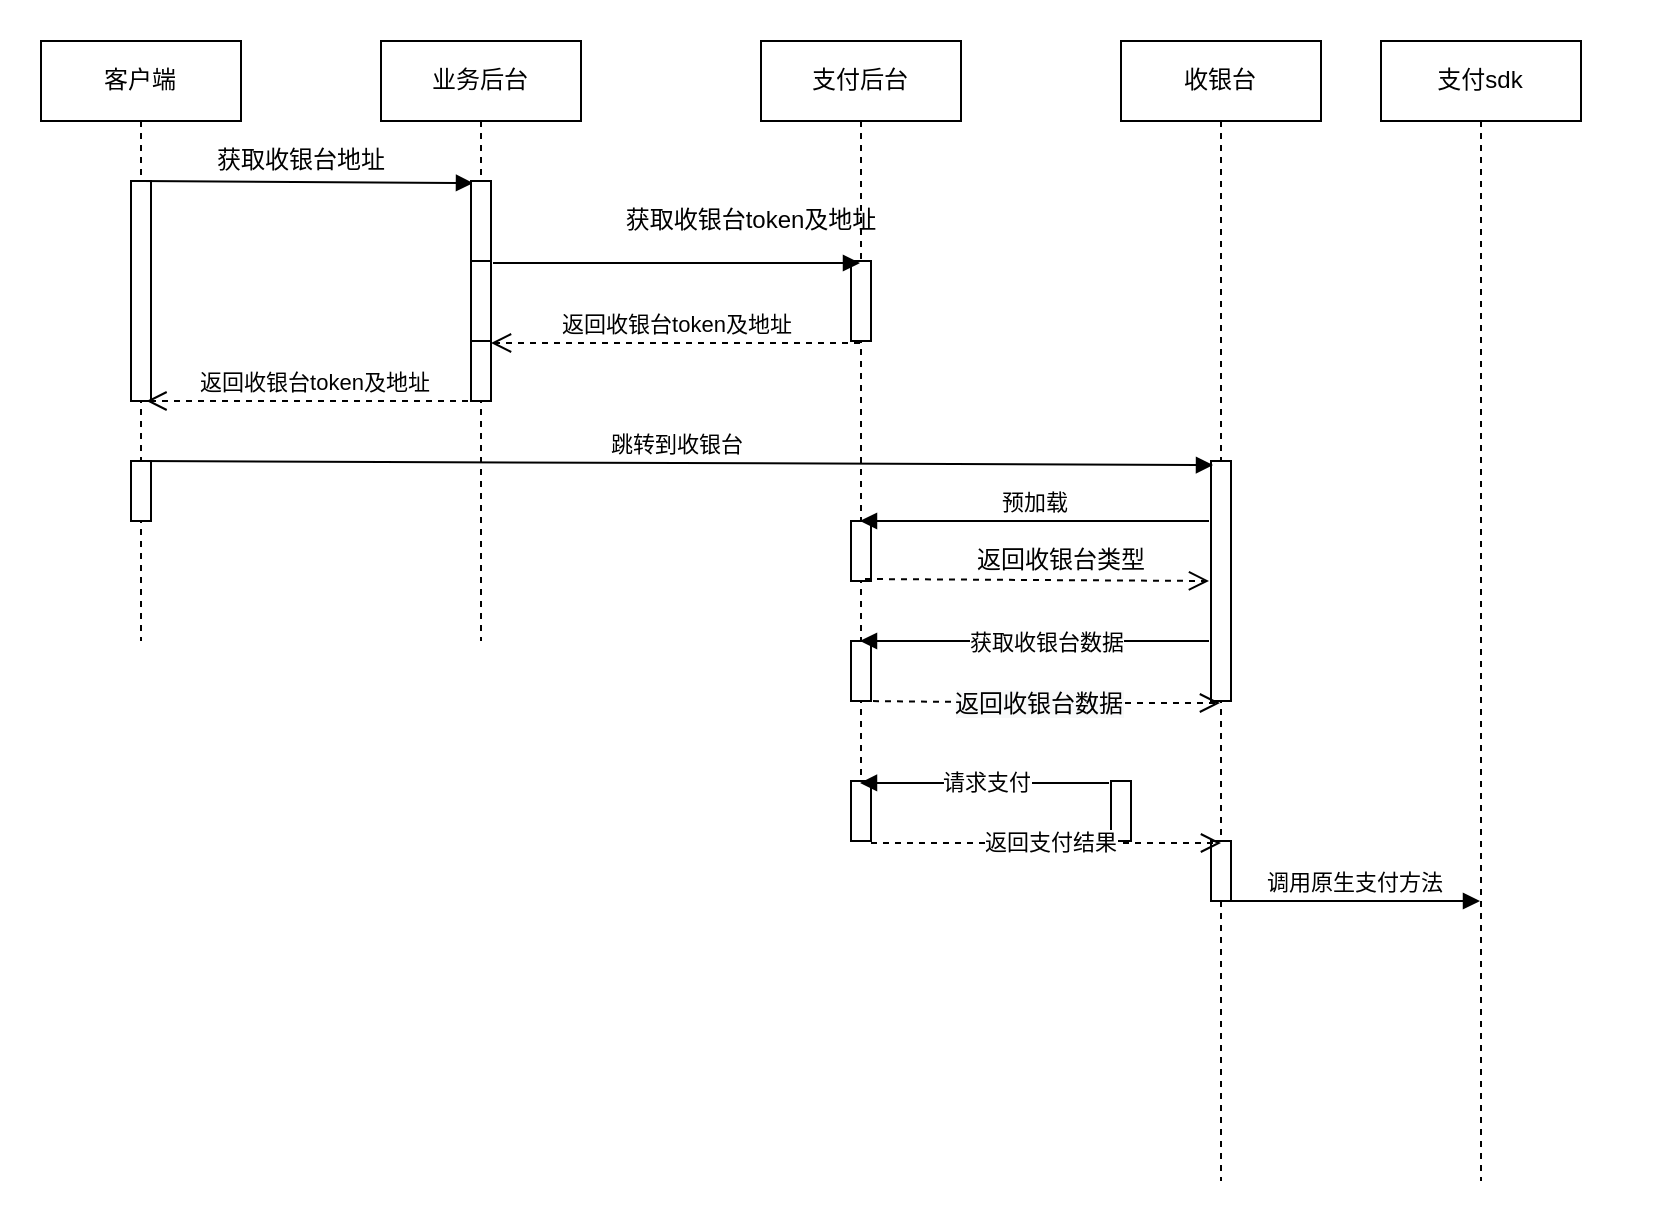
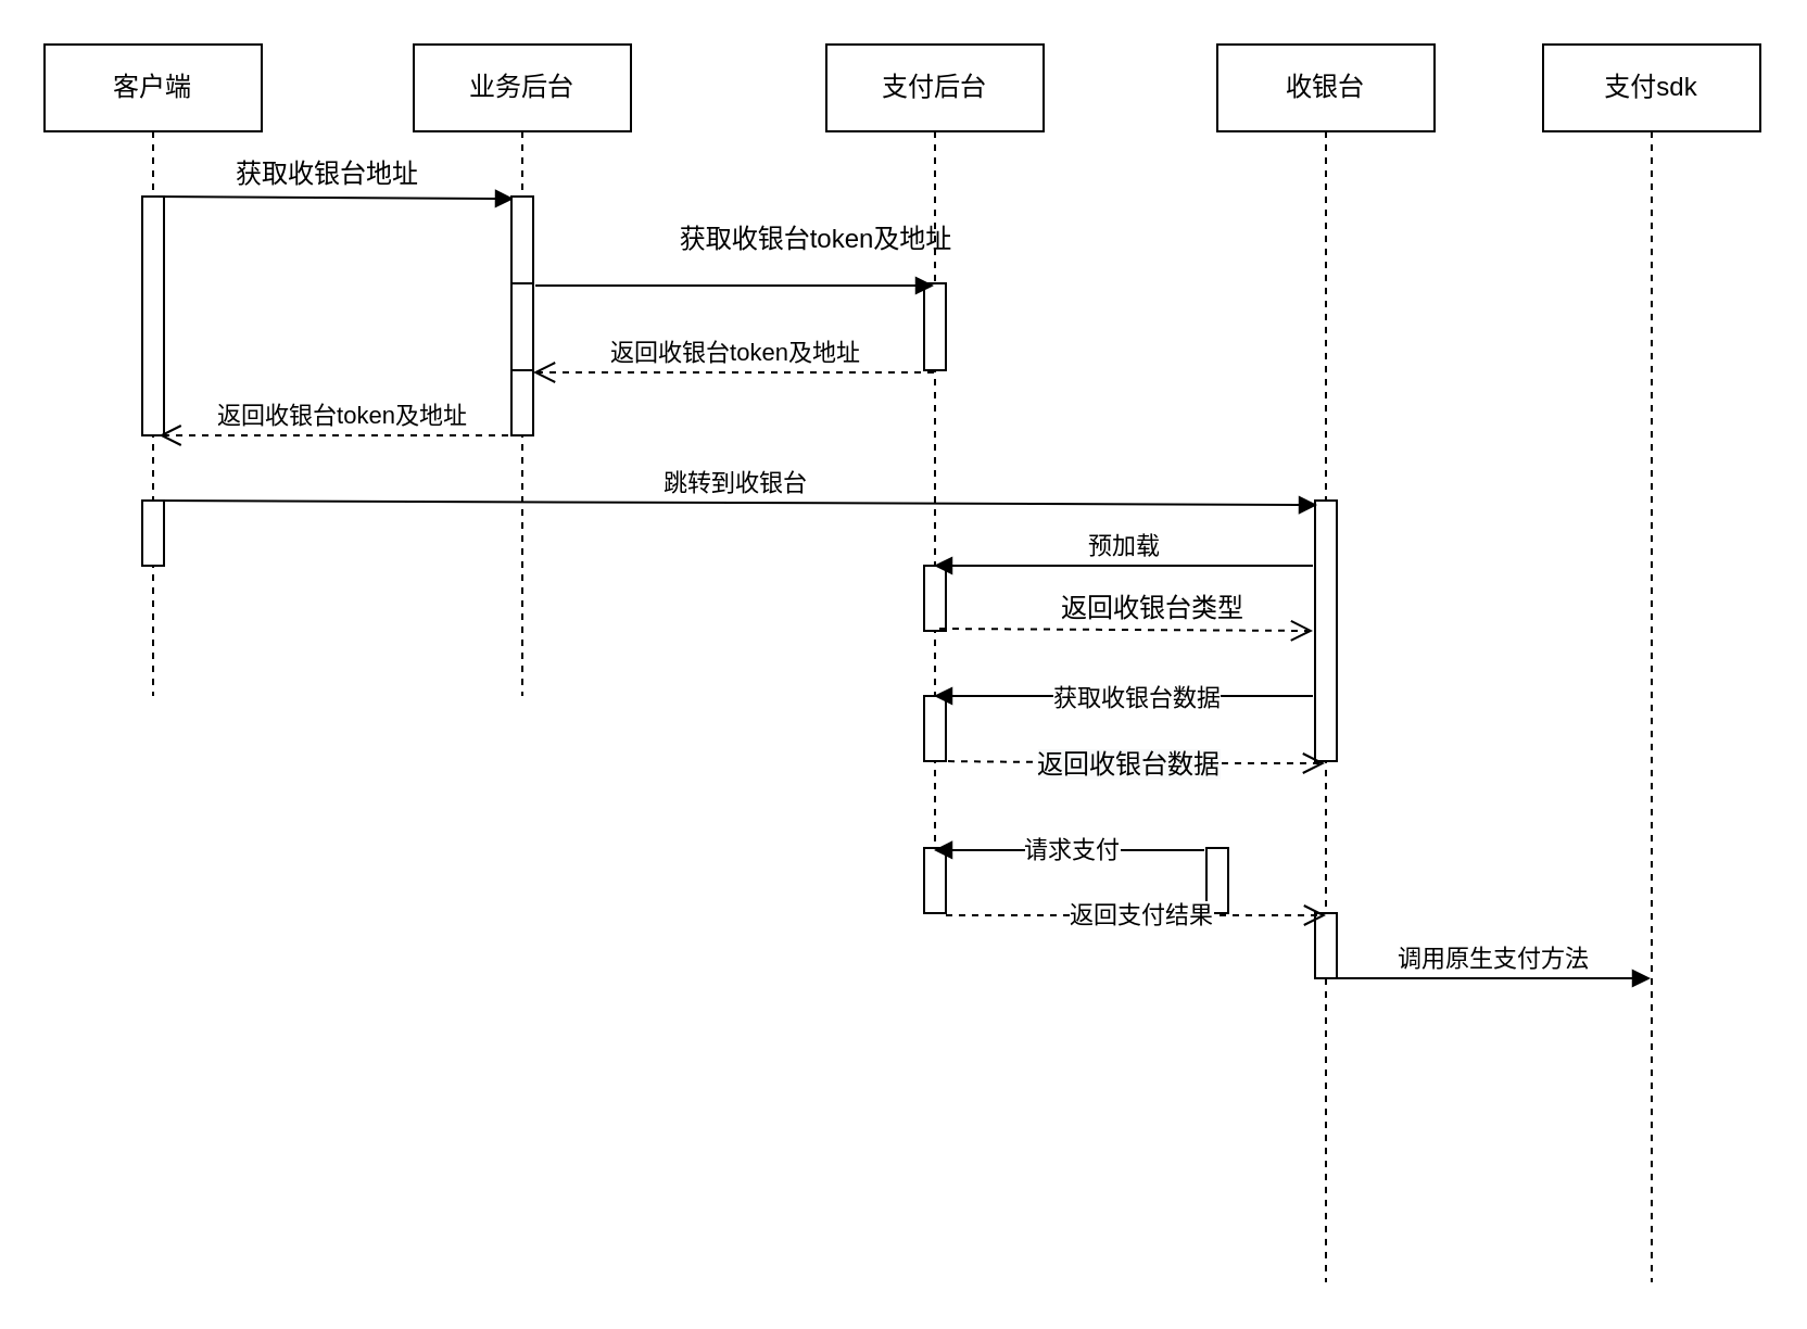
  <mxCell id="0" />
  <mxCell id="1" parent="0" />
  <mxCell id="2" value="客户端" style="shape=umlLifeline;perimeter=lifelinePerimeter;whiteSpace=wrap;html=1;container=1;collapsible=0;recursiveResize=0;outlineConnect=0;" vertex="1" parent="1"><mxGeometry x="20" y="20" width="100" height="300" as="geometry" /></mxCell>
  <mxCell id="3" value="" style="html=1;points=[];perimeter=orthogonalPerimeter;" vertex="1" parent="2"><mxGeometry x="45" y="70" width="10" height="110" as="geometry" /></mxCell>
  <mxCell id="4" value="&lt;span&gt;收银台&lt;/span&gt;" style="shape=umlLifeline;perimeter=lifelinePerimeter;whiteSpace=wrap;html=1;container=1;collapsible=0;recursiveResize=0;outlineConnect=0;" vertex="1" parent="1"><mxGeometry x="560" y="20" width="100" height="570" as="geometry" /></mxCell>
  <mxCell id="5" value="" style="html=1;points=[];perimeter=orthogonalPerimeter;" vertex="1" parent="4"><mxGeometry x="-5" y="370" width="10" height="30" as="geometry" /></mxCell>
  <mxCell id="6" value="" style="html=1;points=[];perimeter=orthogonalPerimeter;" vertex="1" parent="4"><mxGeometry x="45" y="400" width="10" height="30" as="geometry" /></mxCell>
  <mxCell id="7" value="" style="html=1;points=[];perimeter=orthogonalPerimeter;" vertex="1" parent="4"><mxGeometry x="45" y="210" width="10" height="120" as="geometry" /></mxCell>
  <mxCell id="8" value="&lt;span&gt;支付后台&lt;/span&gt;" style="shape=umlLifeline;perimeter=lifelinePerimeter;whiteSpace=wrap;html=1;container=1;collapsible=0;recursiveResize=0;outlineConnect=0;" vertex="1" parent="1"><mxGeometry x="380" y="20" width="100" height="400" as="geometry" /></mxCell>
  <mxCell id="9" value="" style="html=1;points=[];perimeter=orthogonalPerimeter;" vertex="1" parent="8"><mxGeometry x="45" y="110" width="10" height="40" as="geometry" /></mxCell>
  <mxCell id="10" value="" style="html=1;points=[];perimeter=orthogonalPerimeter;" vertex="1" parent="8"><mxGeometry x="45" y="240" width="10" height="30" as="geometry" /></mxCell>
  <mxCell id="11" value="" style="html=1;points=[];perimeter=orthogonalPerimeter;" vertex="1" parent="8"><mxGeometry x="45" y="300" width="10" height="30" as="geometry" /></mxCell>
  <mxCell id="12" value="" style="html=1;points=[];perimeter=orthogonalPerimeter;" vertex="1" parent="8"><mxGeometry x="45" y="370" width="10" height="30" as="geometry" /></mxCell>
  <mxCell id="13" value="" style="html=1;verticalAlign=bottom;endArrow=block;entryX=0.1;entryY=0.025;entryDx=0;entryDy=0;entryPerimeter=0;" edge="1" parent="1" target="15"><mxGeometry x="0.319" y="10" width="80" relative="1" as="geometry"><mxPoint x="70" y="90" as="sourcePoint" /><mxPoint x="150" y="90" as="targetPoint" /><mxPoint as="offset" /></mxGeometry></mxCell>
  <mxCell id="14" value="业务后台" style="shape=umlLifeline;perimeter=lifelinePerimeter;whiteSpace=wrap;html=1;container=1;collapsible=0;recursiveResize=0;outlineConnect=0;" vertex="1" parent="1"><mxGeometry x="190" y="20" width="100" height="300" as="geometry" /></mxCell>
  <mxCell id="15" value="" style="html=1;points=[];perimeter=orthogonalPerimeter;" vertex="1" parent="14"><mxGeometry x="45" y="70" width="10" height="40" as="geometry" /></mxCell>
  <mxCell id="16" value="" style="edgeStyle=orthogonalEdgeStyle;rounded=0;orthogonalLoop=1;jettySize=auto;html=1;" edge="1" parent="14" source="17" target="18"><mxGeometry relative="1" as="geometry" /></mxCell>
  <mxCell id="17" value="" style="html=1;points=[];perimeter=orthogonalPerimeter;" vertex="1" parent="14"><mxGeometry x="45" y="110" width="10" height="40" as="geometry" /></mxCell>
  <mxCell id="18" value="" style="html=1;points=[];perimeter=orthogonalPerimeter;" vertex="1" parent="14"><mxGeometry x="45" y="150" width="10" height="30" as="geometry" /></mxCell>
  <mxCell id="19" value="" style="html=1;verticalAlign=bottom;endArrow=block;exitX=1.1;exitY=0.025;exitDx=0;exitDy=0;exitPerimeter=0;" edge="1" parent="1" source="17" target="8"><mxGeometry x="0.319" y="10" width="80" relative="1" as="geometry"><mxPoint x="250" y="130" as="sourcePoint" /><mxPoint x="430" y="131" as="targetPoint" /><mxPoint as="offset" /></mxGeometry></mxCell>
  <mxCell id="20" value="获取收银台地址" style="text;html=1;resizable=0;autosize=1;align=center;verticalAlign=middle;points=[];fillColor=none;strokeColor=none;rounded=0;" vertex="1" parent="1"><mxGeometry x="100" y="70" width="100" height="20" as="geometry" /></mxCell>
  <mxCell id="21" value="获取收银台token及地址" style="text;html=1;resizable=0;autosize=1;align=center;verticalAlign=middle;points=[];fillColor=none;strokeColor=none;rounded=0;" vertex="1" parent="1"><mxGeometry x="305" y="100" width="140" height="20" as="geometry" /></mxCell>
  <mxCell id="22" value="返回收银台token及地址" style="html=1;verticalAlign=bottom;endArrow=open;dashed=1;endSize=8;entryX=1;entryY=1.025;entryDx=0;entryDy=0;entryPerimeter=0;" edge="1" parent="1" source="8" target="17"><mxGeometry relative="1" as="geometry"><mxPoint x="330" y="169.5" as="sourcePoint" /><mxPoint x="260" y="170" as="targetPoint" /></mxGeometry></mxCell>
  <mxCell id="23" value="返回收银台token及地址" style="html=1;verticalAlign=bottom;endArrow=open;dashed=1;endSize=8;entryX=1;entryY=1.025;entryDx=0;entryDy=0;entryPerimeter=0;" edge="1" parent="1" source="14"><mxGeometry relative="1" as="geometry"><mxPoint x="227.25" y="200" as="sourcePoint" /><mxPoint x="72.75" y="200" as="targetPoint" /></mxGeometry></mxCell>
  <mxCell id="24" value="" style="html=1;points=[];perimeter=orthogonalPerimeter;" vertex="1" parent="1"><mxGeometry x="65" y="230" width="10" height="30" as="geometry" /></mxCell>
  <mxCell id="25" value="跳转到收银台" style="html=1;verticalAlign=bottom;endArrow=block;exitX=0.5;exitY=0;exitDx=0;exitDy=0;exitPerimeter=0;entryX=0.1;entryY=0.017;entryDx=0;entryDy=0;entryPerimeter=0;" edge="1" parent="1" source="24" target="7"><mxGeometry width="80" relative="1" as="geometry"><mxPoint x="320" y="270" as="sourcePoint" /><mxPoint x="600" y="230" as="targetPoint" /></mxGeometry></mxCell>
  <mxCell id="26" value="预加载" style="html=1;verticalAlign=bottom;endArrow=block;exitX=-0.1;exitY=0.25;exitDx=0;exitDy=0;exitPerimeter=0;" edge="1" parent="1" source="7" target="8"><mxGeometry width="80" relative="1" as="geometry"><mxPoint x="600" y="259" as="sourcePoint" /><mxPoint x="615" y="260" as="targetPoint" /></mxGeometry></mxCell>
  <mxCell id="27" value="" style="html=1;verticalAlign=bottom;endArrow=open;dashed=1;endSize=8;exitX=0.7;exitY=0.967;exitDx=0;exitDy=0;exitPerimeter=0;entryX=-0.1;entryY=0.5;entryDx=0;entryDy=0;entryPerimeter=0;" edge="1" parent="1" source="10" target="7"><mxGeometry relative="1" as="geometry"><mxPoint x="540" y="290" as="sourcePoint" /><mxPoint x="600" y="290" as="targetPoint" /></mxGeometry></mxCell>
  <mxCell id="28" value="返回收银台类型" style="text;html=1;align=center;verticalAlign=middle;resizable=0;points=[];autosize=1;" vertex="1" parent="1"><mxGeometry x="480" y="270" width="100" height="20" as="geometry" /></mxCell>
  <mxCell id="29" value="获取收银台数据" style="html=1;verticalAlign=bottom;endArrow=block;exitX=-0.1;exitY=0.75;exitDx=0;exitDy=0;exitPerimeter=0;" edge="1" parent="1" source="7" target="8"><mxGeometry x="-0.07" y="10" width="80" relative="1" as="geometry"><mxPoint x="610" y="319" as="sourcePoint" /><mxPoint x="455" y="319" as="targetPoint" /><mxPoint as="offset" /></mxGeometry></mxCell>
  <mxCell id="30" value="&lt;span style=&quot;font-size: 12px ; background-color: rgb(248 , 249 , 250)&quot;&gt;返回收银台数据&lt;/span&gt;" style="html=1;verticalAlign=bottom;endArrow=open;dashed=1;endSize=8;exitX=0.7;exitY=0.967;exitDx=0;exitDy=0;exitPerimeter=0;" edge="1" parent="1" target="4"><mxGeometry x="-0.011" y="-10" relative="1" as="geometry"><mxPoint x="430" y="350" as="sourcePoint" /><mxPoint x="590" y="351" as="targetPoint" /><Array as="points"><mxPoint x="533" y="351" /><mxPoint x="570" y="351" /></Array><mxPoint as="offset" /></mxGeometry></mxCell>
  <mxCell id="31" value="" style="html=1;verticalAlign=bottom;endArrow=block;exitX=-0.1;exitY=0.033;exitDx=0;exitDy=0;exitPerimeter=0;" edge="1" parent="1" source="5" target="8"><mxGeometry x="-0.1" y="19" width="80" relative="1" as="geometry"><mxPoint x="540" y="380" as="sourcePoint" /><mxPoint x="620" y="380" as="targetPoint" /><Array as="points" /><mxPoint as="offset" /></mxGeometry></mxCell>
  <mxCell id="32" value="请求支付" style="edgeLabel;html=1;align=center;verticalAlign=middle;resizable=0;points=[];" vertex="1" connectable="0" parent="31"><mxGeometry x="0.082" y="1" relative="1" as="geometry"><mxPoint x="5" y="-1.99" as="offset" /></mxGeometry></mxCell>
  <mxCell id="33" value="返回支付结果" style="html=1;verticalAlign=bottom;endArrow=open;dashed=1;endSize=8;exitX=1;exitY=1.033;exitDx=0;exitDy=0;exitPerimeter=0;" edge="1" parent="1" source="12"><mxGeometry x="0.033" y="-9" relative="1" as="geometry"><mxPoint x="530" y="420" as="sourcePoint" /><mxPoint x="610" y="421" as="targetPoint" /><mxPoint as="offset" /></mxGeometry></mxCell>
- <mxCell id="34" value="支付sdk" style="shape=umlLifeline;perimeter=lifelinePerimeter;whiteSpace=wrap;html=1;container=1;collapsible=0;recursiveResize=0;outlineConnect=0;" vertex="1" parent="1"><mxGeometry x="690" y="20" width="100" height="570" as="geometry" /></mxCell>
+ <mxCell id="34" value="支付sdk" style="shape=umlLifeline;perimeter=lifelinePerimeter;whiteSpace=wrap;html=1;container=1;collapsible=0;recursiveResize=0;outlineConnect=0;" vertex="1" parent="1"><mxGeometry x="710" y="20" width="100" height="570" as="geometry" /></mxCell>
  <mxCell id="35" value="调用原生支付方法" style="html=1;verticalAlign=bottom;endArrow=block;exitX=0.9;exitY=1;exitDx=0;exitDy=0;exitPerimeter=0;" edge="1" parent="1" source="6" target="34"><mxGeometry width="80" relative="1" as="geometry"><mxPoint x="620" y="460" as="sourcePoint" /><mxPoint x="705" y="450" as="targetPoint" /></mxGeometry></mxCell>
